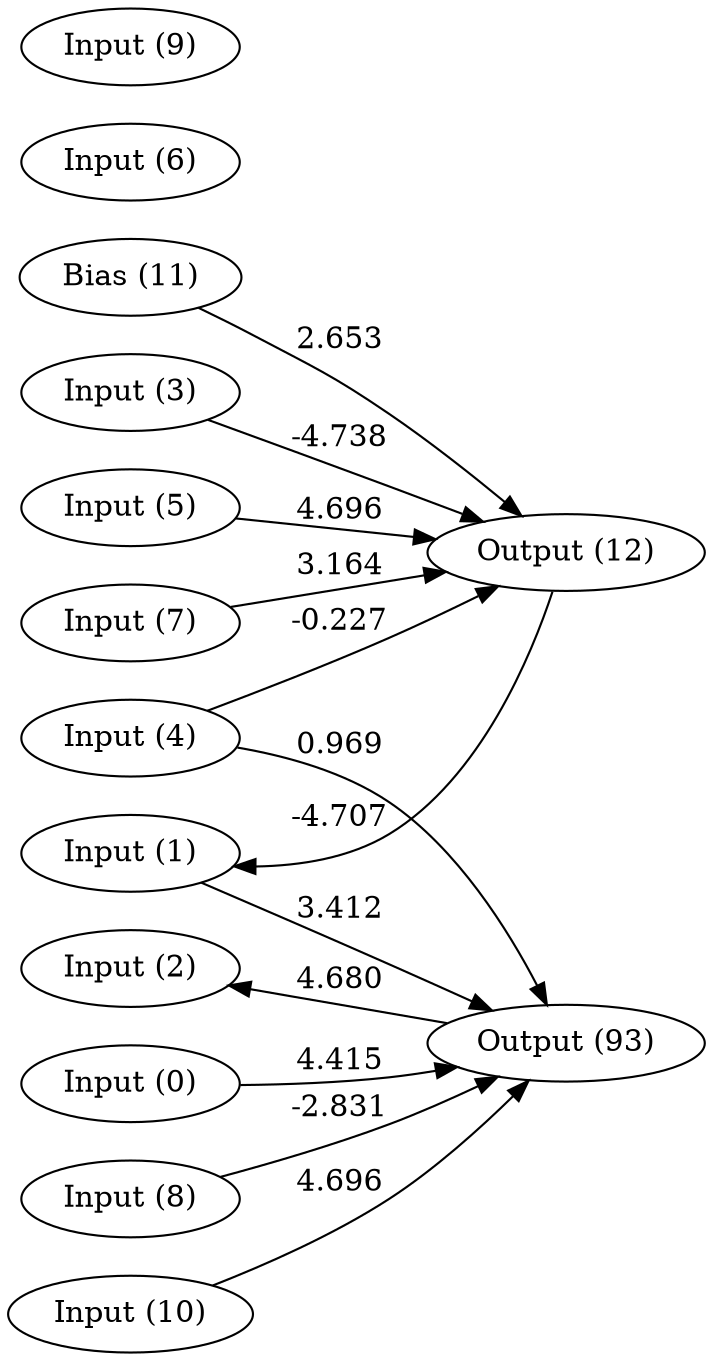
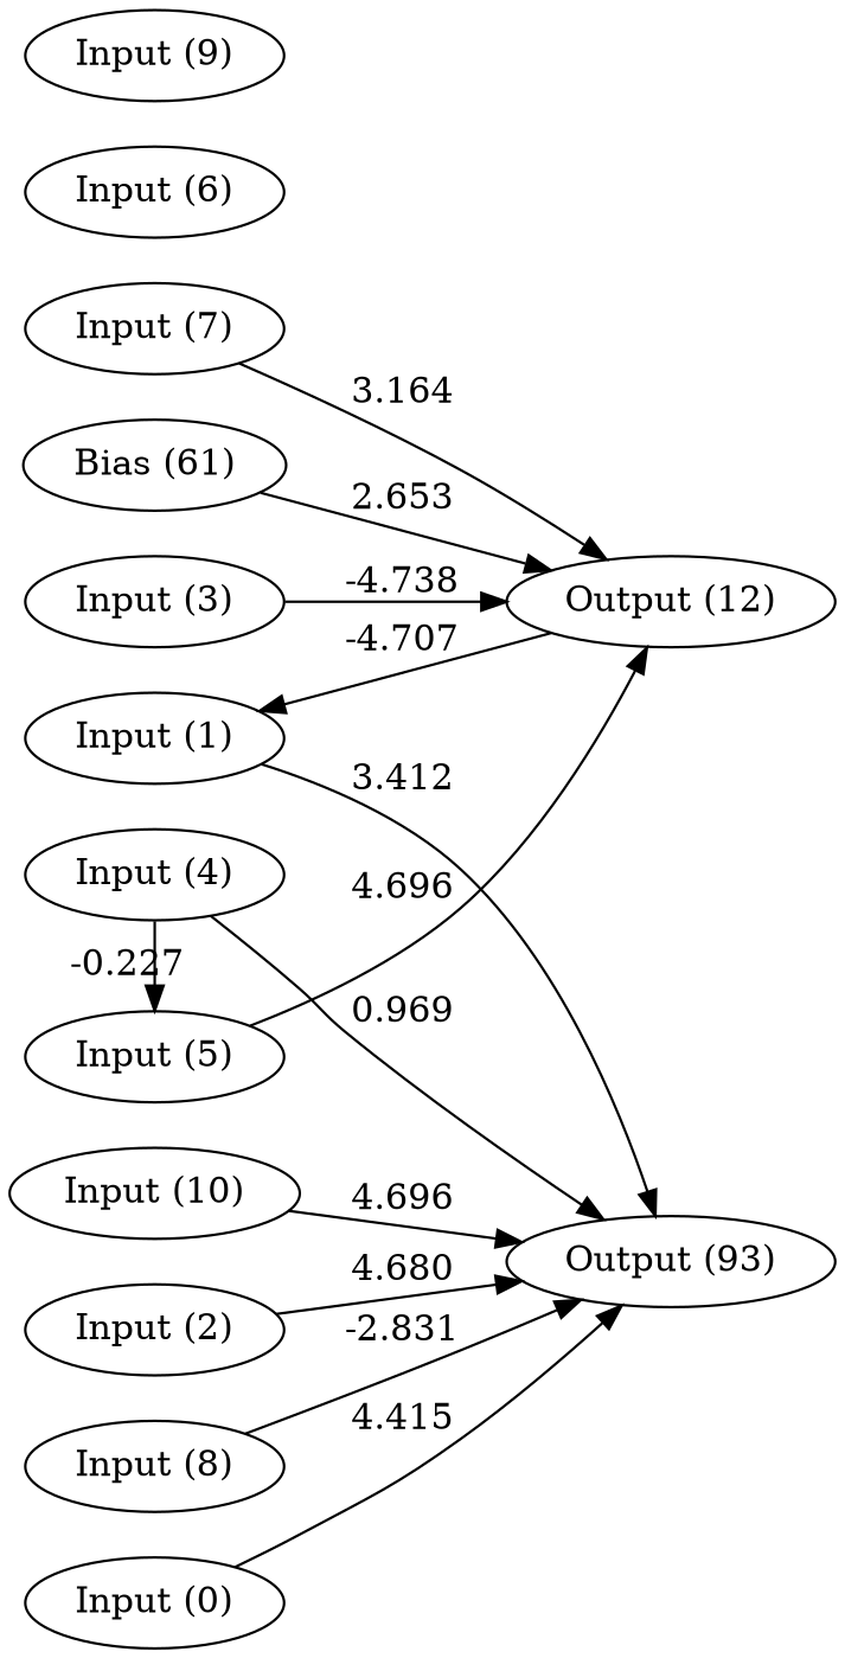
  digraph {
    rankdir=LR
-   n1 [label="Bias (11)"]
+   n1 [label="Bias (61)"]
    n2 [label="Input (0)"]
    n3 [label="Input (1)"]
    n4 [label="Input (2)"]
    n5 [label="Input (3)"]
    n6 [label="Input (4)"]
    n7 [label="Input (5)"]
    n8 [label="Input (6)"]
    n9 [label="Input (7)"]
    n10 [label="Input (8)"]
    n11 [label="Input (9)"]
    n12 [label="Input (10)"]
    n13 [label="Output (12)"]
    n14 [label="Output (93)"]
    subgraph sub_1 {
      rank=same
      n1
      n2
      n3
      n4
      n5
      n6
      n7
      n8
      n9
      n10
      n11
      n12
    }
    subgraph sub_2 {
      rank=same
      n13
      n14
    }
    n1 -> n13 [label=2.653]
    n2 -> n14 [label=4.415]
    n3 -> n14 [label=3.412]
-   n14 -> n4 [label=4.680]
+   n4 -> n14 [label=4.680]
    n5 -> n13 [label=-4.738]
-   n6 -> n13 [label=-0.227]
+   n6 -> n7 [label=-0.227]
    n6 -> n14 [label=0.969]
    n7 -> n13 [label=4.696]
    n9 -> n13 [label=3.164]
    n10 -> n14 [label=-2.831]
    n12 -> n14 [label=4.696]
    n13 -> n3 [label=-4.707]
  }
